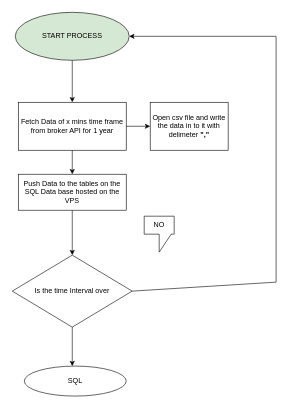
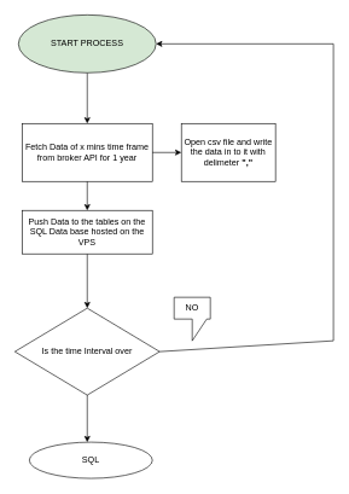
  <mxCell id="0" />
  <mxCell id="1" parent="0" />
  <mxCell id="2" value="Fetch Data of x mins time frame from broker API for 1 year" style="rounded=0;whiteSpace=wrap;html=1;" parent="1" vertex="1"><mxGeometry x="30" y="170" width="180" height="80" as="geometry" /></mxCell>
  <mxCell id="3" value="Open csv file and write the data in to it with delimeter &lt;b&gt;&quot;,&quot;&lt;/b&gt;" style="rounded=0;whiteSpace=wrap;html=1;" parent="1" vertex="1"><mxGeometry x="250" y="170" width="130" height="80" as="geometry" /></mxCell>
  <mxCell id="4" value="" style="endArrow=classic;html=1;rounded=0;exitX=1;exitY=0.5;exitDx=0;exitDy=0;entryX=0;entryY=0.5;entryDx=0;entryDy=0;" parent="1" source="2" target="3" edge="1"><mxGeometry width="50" height="50" relative="1" as="geometry"><mxPoint x="260" y="290" as="sourcePoint" /><mxPoint x="310" y="240" as="targetPoint" /></mxGeometry></mxCell>
  <mxCell id="5" style="edgeStyle=none;html=1;exitX=0.5;exitY=1;exitDx=0;exitDy=0;" edge="1" parent="1" source="6" target="11"><mxGeometry relative="1" as="geometry"><mxPoint x="120" y="400" as="targetPoint" /></mxGeometry></mxCell>
  <mxCell id="6" value="Push Data to the tables on the SQL Data base hosted on the VPS" style="rounded=0;whiteSpace=wrap;html=1;" parent="1" vertex="1"><mxGeometry x="30" y="290" width="180" height="60" as="geometry" /></mxCell>
  <mxCell id="7" value="" style="endArrow=classic;html=1;rounded=0;entryX=0.5;entryY=0;entryDx=0;entryDy=0;" parent="1" source="2" target="6" edge="1"><mxGeometry width="50" height="50" relative="1" as="geometry"><mxPoint x="260" y="290" as="sourcePoint" /><mxPoint x="310" y="240" as="targetPoint" /></mxGeometry></mxCell>
  <mxCell id="8" value="" style="endArrow=classic;html=1;entryX=0.5;entryY=0;entryDx=0;entryDy=0;" edge="1" parent="1" target="2"><mxGeometry width="50" height="50" relative="1" as="geometry"><mxPoint x="120" y="100" as="sourcePoint" /><mxPoint x="170" y="50" as="targetPoint" /></mxGeometry></mxCell>
  <mxCell id="9" value="START PROCESS" style="ellipse;whiteSpace=wrap;html=1;fillColor=#d5e8d4;" vertex="1" parent="1"><mxGeometry x="25" y="20" width="190" height="80" as="geometry" /></mxCell>
  <mxCell id="10" style="edgeStyle=none;html=1;" edge="1" parent="1" source="11"><mxGeometry relative="1" as="geometry"><mxPoint x="120" y="610" as="targetPoint" /></mxGeometry></mxCell>
  <mxCell id="11" value="Is the time Interval over" style="rhombus;whiteSpace=wrap;html=1;" vertex="1" parent="1"><mxGeometry x="20" y="425" width="200" height="120" as="geometry" /></mxCell>
  <mxCell id="12" value="" style="endArrow=none;html=1;" edge="1" parent="1"><mxGeometry width="50" height="50" relative="1" as="geometry"><mxPoint x="460" y="470" as="sourcePoint" /><mxPoint x="460" y="60" as="targetPoint" /></mxGeometry></mxCell>
  <mxCell id="13" value="" style="endArrow=none;html=1;exitX=1;exitY=0.5;exitDx=0;exitDy=0;" edge="1" parent="1" source="11"><mxGeometry width="50" height="50" relative="1" as="geometry"><mxPoint x="310" y="300" as="sourcePoint" /><mxPoint x="460" y="470" as="targetPoint" /></mxGeometry></mxCell>
  <mxCell id="14" value="" style="endArrow=classic;html=1;entryX=1;entryY=0.5;entryDx=0;entryDy=0;" edge="1" parent="1" target="9"><mxGeometry width="50" height="50" relative="1" as="geometry"><mxPoint x="460" y="60" as="sourcePoint" /><mxPoint x="360" y="250" as="targetPoint" /></mxGeometry></mxCell>
- <mxCell id="15" value="NO" style="shape=callout;whiteSpace=wrap;html=1;perimeter=calloutPerimeter;" vertex="1" parent="1"><mxGeometry x="240" y="360" width="50" height="60" as="geometry" /></mxCell>
+ <mxCell id="15" value="NO" style="shape=callout;whiteSpace=wrap;html=1;perimeter=calloutPerimeter;" vertex="1" parent="1"><mxGeometry x="240" y="410" width="50" height="60" as="geometry" /></mxCell>
  <mxCell id="16" value="SQL" style="ellipse;whiteSpace=wrap;html=1;" vertex="1" parent="1"><mxGeometry x="40" y="610" width="170" height="50" as="geometry" /></mxCell>
